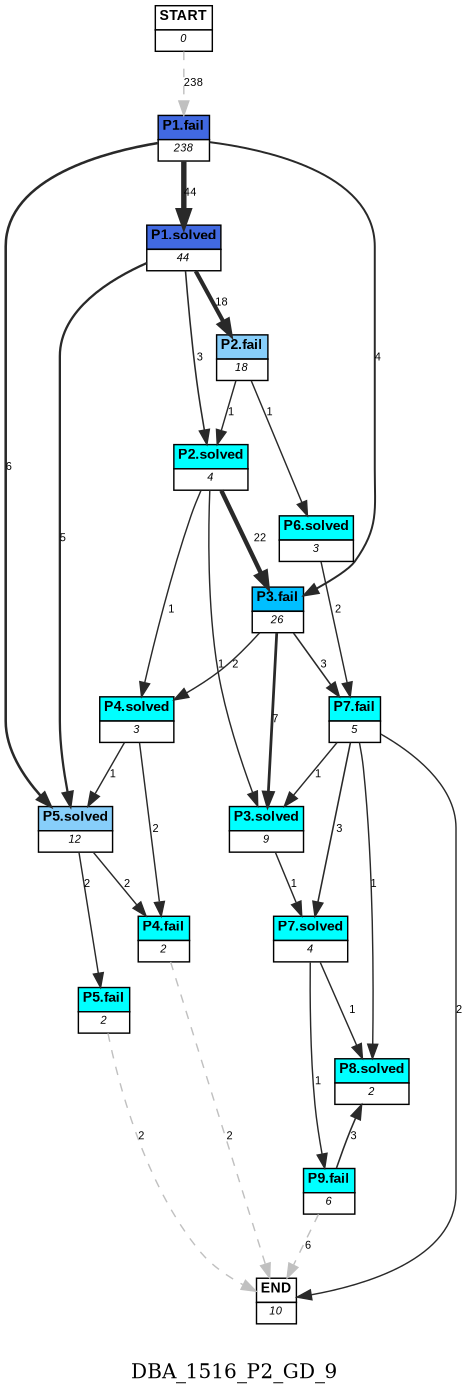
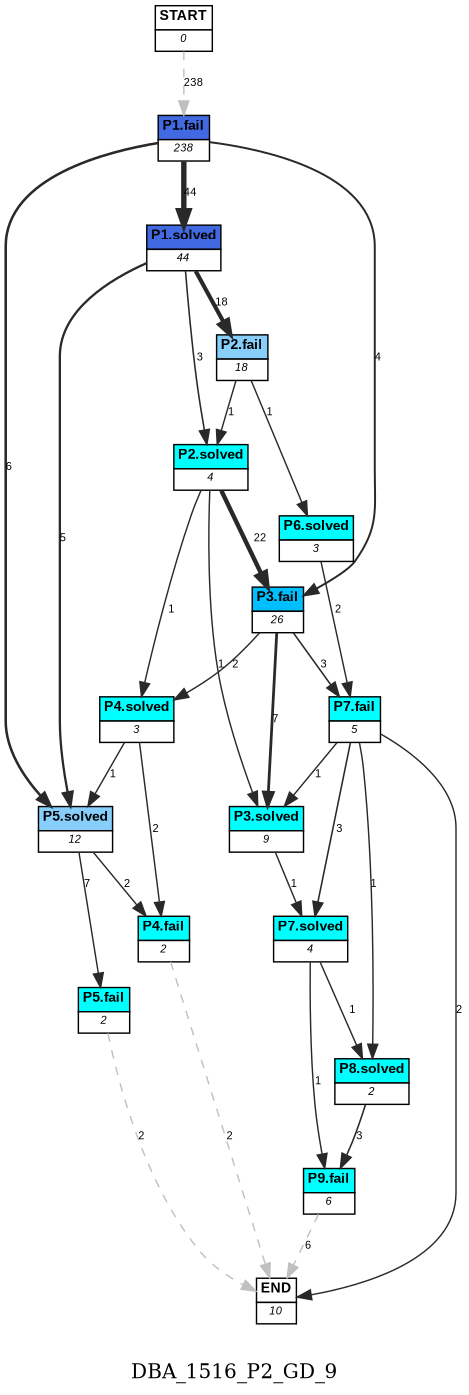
  digraph {
    label=DBA_1516_P2_GD_9
    node [shape=plain]
    edge [color=grey16 fontname=Arial fontsize=8 labelfloat=false penwidth=1]
    n1 [label=<<table border="0" cellborder="1" cellspacing="0"><tr><td bgcolor="white"><FONT face="Arial" POINT-SIZE="10"><b>START</b></FONT></td></tr><tr><td bgcolor="white"><FONT face="Arial" POINT-SIZE="8"><i>0</i></FONT></td></tr></table>>]
    n2 [label=<<table border="0" cellborder="1" cellspacing="0"><tr><td bgcolor="royalblue"><FONT face="Arial" POINT-SIZE="10"><b>P1.fail</b></FONT></td></tr><tr><td bgcolor="white"><FONT face="Arial" POINT-SIZE="8"><i>238</i></FONT></td></tr></table>>]
    n3 [label=<<table border="0" cellborder="1" cellspacing="0"><tr><td bgcolor="royalblue"><FONT face="Arial" POINT-SIZE="10"><b>P1.solved</b></FONT></td></tr><tr><td bgcolor="white"><FONT face="Arial" POINT-SIZE="8"><i>44</i></FONT></td></tr></table>>]
    n4 [label=<<table border="0" cellborder="1" cellspacing="0"><tr><td bgcolor="deepskyblue"><FONT face="Arial" POINT-SIZE="10"><b>P3.fail</b></FONT></td></tr><tr><td bgcolor="white"><FONT face="Arial" POINT-SIZE="8"><i>26</i></FONT></td></tr></table>>]
    n5 [label=<<table border="0" cellborder="1" cellspacing="0"><tr><td bgcolor="lightskyblue"><FONT face="Arial" POINT-SIZE="10"><b>P5.solved</b></FONT></td></tr><tr><td bgcolor="white"><FONT face="Arial" POINT-SIZE="8"><i>12</i></FONT></td></tr></table>>]
    n6 [label=<<table border="0" cellborder="1" cellspacing="0"><tr><td bgcolor="lightskyblue"><FONT face="Arial" POINT-SIZE="10"><b>P2.fail</b></FONT></td></tr><tr><td bgcolor="white"><FONT face="Arial" POINT-SIZE="8"><i>18</i></FONT></td></tr></table>>]
    n7 [label=<<table border="0" cellborder="1" cellspacing="0"><tr><td bgcolor="aqua"><FONT face="Arial" POINT-SIZE="10"><b>P2.solved</b></FONT></td></tr><tr><td bgcolor="white"><FONT face="Arial" POINT-SIZE="8"><i>4</i></FONT></td></tr></table>>]
    n8 [label=<<table border="0" cellborder="1" cellspacing="0"><tr><td bgcolor="aqua"><FONT face="Arial" POINT-SIZE="10"><b>P4.solved</b></FONT></td></tr><tr><td bgcolor="white"><FONT face="Arial" POINT-SIZE="8"><i>3</i></FONT></td></tr></table>>]
    n9 [label=<<table border="0" cellborder="1" cellspacing="0"><tr><td bgcolor="aqua"><FONT face="Arial" POINT-SIZE="10"><b>P3.solved</b></FONT></td></tr><tr><td bgcolor="white"><FONT face="Arial" POINT-SIZE="8"><i>9</i></FONT></td></tr></table>>]
    n10 [label=<<table border="0" cellborder="1" cellspacing="0"><tr><td bgcolor="aqua"><FONT face="Arial" POINT-SIZE="10"><b>P7.fail</b></FONT></td></tr><tr><td bgcolor="white"><FONT face="Arial" POINT-SIZE="8"><i>5</i></FONT></td></tr></table>>]
    n11 [label=<<table border="0" cellborder="1" cellspacing="0"><tr><td bgcolor="aqua"><FONT face="Arial" POINT-SIZE="10"><b>P4.fail</b></FONT></td></tr><tr><td bgcolor="white"><FONT face="Arial" POINT-SIZE="8"><i>2</i></FONT></td></tr></table>>]
    n12 [label=<<table border="0" cellborder="1" cellspacing="0"><tr><td bgcolor="aqua"><FONT face="Arial" POINT-SIZE="10"><b>P5.fail</b></FONT></td></tr><tr><td bgcolor="white"><FONT face="Arial" POINT-SIZE="8"><i>2</i></FONT></td></tr></table>>]
    n13 [label=<<table border="0" cellborder="1" cellspacing="0"><tr><td bgcolor="aqua"><FONT face="Arial" POINT-SIZE="10"><b>P6.solved</b></FONT></td></tr><tr><td bgcolor="white"><FONT face="Arial" POINT-SIZE="8"><i>3</i></FONT></td></tr></table>>]
    n14 [label=<<table border="0" cellborder="1" cellspacing="0"><tr><td bgcolor="aqua"><FONT face="Arial" POINT-SIZE="10"><b>P7.solved</b></FONT></td></tr><tr><td bgcolor="white"><FONT face="Arial" POINT-SIZE="8"><i>4</i></FONT></td></tr></table>>]
    n15 [label=<<table border="0" cellborder="1" cellspacing="0"><tr><td bgcolor="aqua"><FONT face="Arial" POINT-SIZE="10"><b>P8.solved</b></FONT></td></tr><tr><td bgcolor="white"><FONT face="Arial" POINT-SIZE="8"><i>2</i></FONT></td></tr></table>>]
    n16 [label=<<table border="0" cellborder="1" cellspacing="0"><tr><td bgcolor="white"><FONT face="Arial" POINT-SIZE="10"><b>END</b></FONT></td></tr><tr><td bgcolor="white"><FONT face="Arial" POINT-SIZE="8"><i>10</i></FONT></td></tr></table>>]
    n17 [label=<<table border="0" cellborder="1" cellspacing="0"><tr><td bgcolor="aqua"><FONT face="Arial" POINT-SIZE="10"><b>P9.fail</b></FONT></td></tr><tr><td bgcolor="white"><FONT face="Arial" POINT-SIZE="8"><i>6</i></FONT></td></tr></table>>]
    n1 -> n2 [color=grey label=238 style=dashed penwidth=""]
    n2 -> n3 [label=44 penwidth=3.78418963391826]
    n2 -> n4 [label=4 penwidth=1.38629436111989]
    n2 -> n5 [label=6 penwidth=1.79175946922805]
    n3 -> n5 [label=5 penwidth=1.6094379124341]
    n3 -> n6 [label=18 penwidth=2.89037175789616]
    n3 -> n7 [label=3 penwidth=1.09861228866811]
    n4 -> n8 [label=2]
    n4 -> n9 [label=7 penwidth=1.94591014905531]
    n4 -> n10 [label=3 penwidth=1.09861228866811]
    n5 -> n11 [label=2]
-   n5 -> n12 [label=2]
+   n5 -> n12 [label=7]
    n6 -> n7 [label=1]
    n6 -> n13 [label=1]
    n7 -> n4 [label=22 penwidth=3.09104245335832]
    n7 -> n8 [label=1]
    n7 -> n9 [label=1]
    n8 -> n5 [label=1]
    n8 -> n11 [label=2]
    n9 -> n14 [label=1]
    n10 -> n9 [label=1]
    n10 -> n14 [label=3 penwidth=1.09861228866811]
    n10 -> n15 [label=1]
    n10 -> n16 [label=2]
    n11 -> n16 [color=grey label=2 style=dashed penwidth=""]
    n12 -> n16 [color=grey label=2 style=dashed penwidth=""]
    n13 -> n10 [label=2]
    n14 -> n15 [label=1]
    n14 -> n17 [label=1]
-   n17 -> n15 [label=3 penwidth=1.09861228866811]
+   n15 -> n17 [label=3 penwidth=1.09861228866811]
    n17 -> n16 [color=grey label=6 style=dashed penwidth=""]
  }
